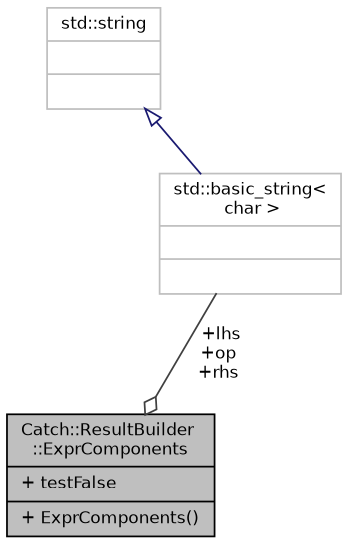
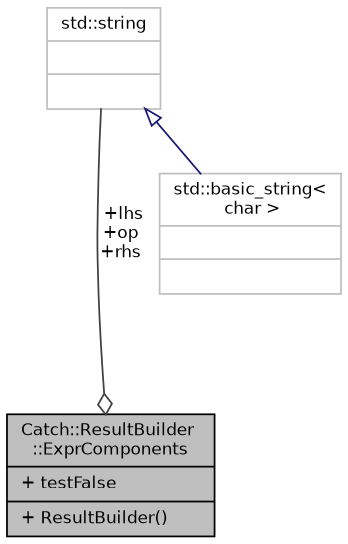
  digraph {
    node [color=grey75 fillcolor=white fontname=Helvetica fontsize=10 shape=record style=filled]
    edge [fontname=Helvetica fontsize=10 labelfontname=Helvetica labelfontsize=10 style=solid]
-   n1 [color=black fillcolor=grey75 fontcolor=black height=0.2 label="{Catch::ResultBuilder\l::ExprComponents\n|+ testFalse\l|+ ExprComponents()\l}" width=0.4]
+   n1 [color=black fillcolor=grey75 fontcolor=black height=0.2 label="{Catch::ResultBuilder\l::ExprComponents\n|+ testFalse\l|+ ResultBuilder()\l}" width=0.4]
    n2 [height=0.2 label="{std::string\n||}" width=0.4]
    n3 [height=0.2 label="{std::basic_string\<\l char \>\n||}" width=0.4]
-   n3 -> n1 [arrowhead=odiamond color=grey25 label=" +lhs\n+op\n+rhs"]
+   n2 -> n1 [arrowhead=odiamond color=grey25 label=" +lhs\n+op\n+rhs"]
    n2 -> n3 [arrowtail=onormal color=midnightblue dir=back]
  }
